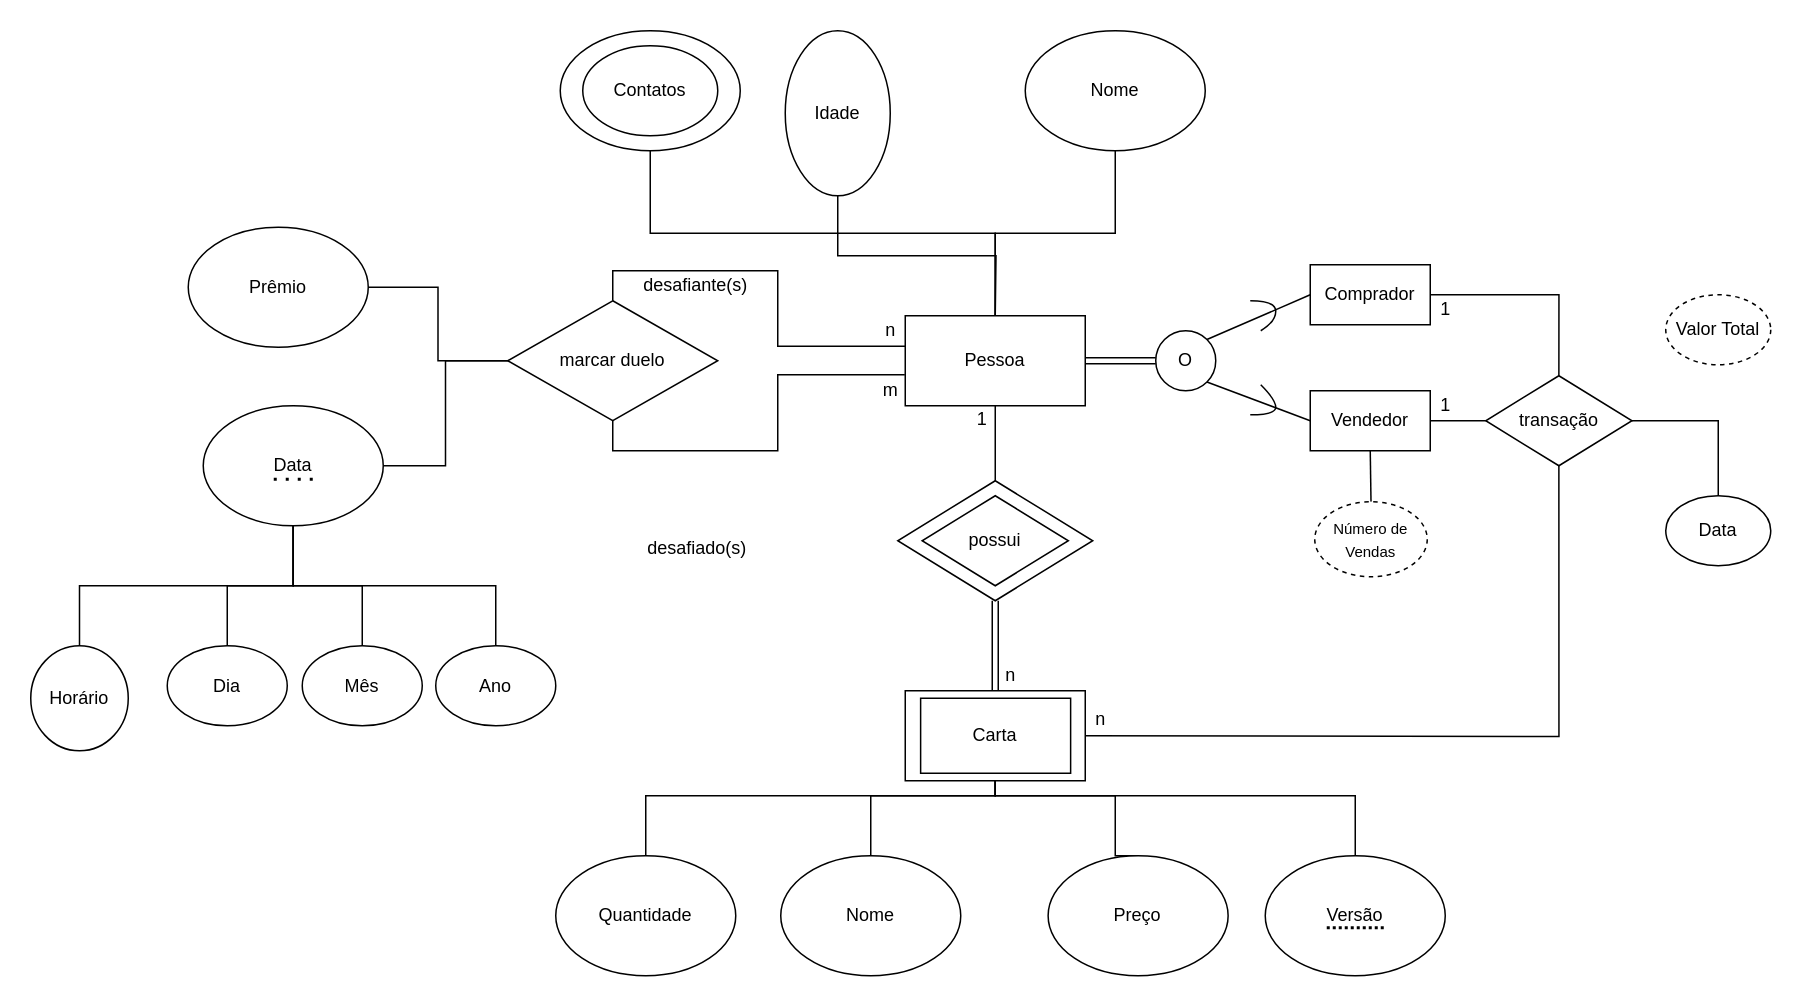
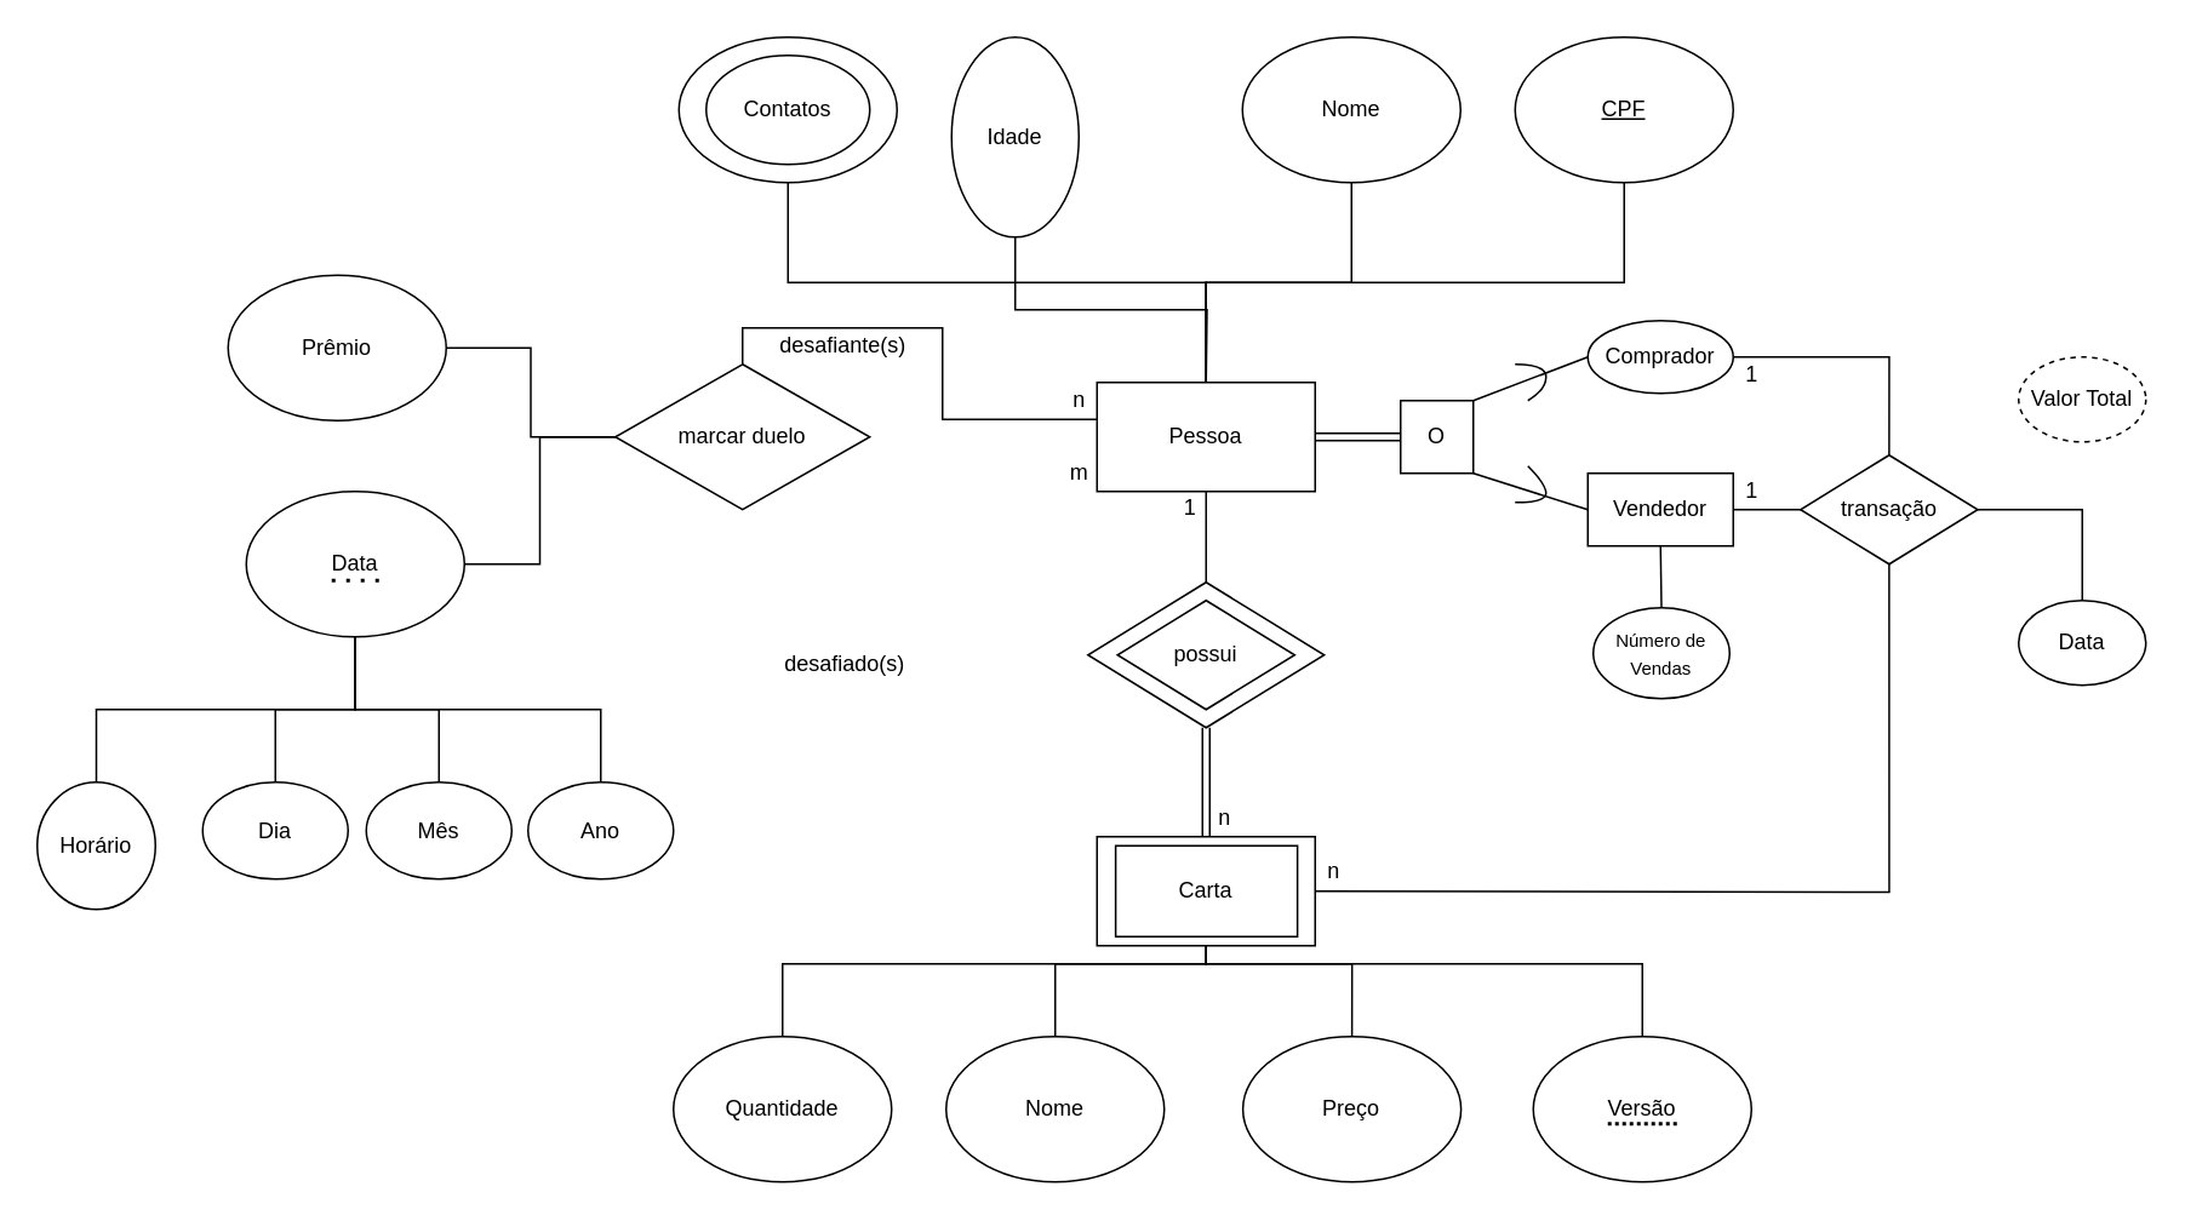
  <mxCell id="0" />
  <mxCell id="1" parent="0" />
+ <mxCell id="2" style="edgeStyle=orthogonalEdgeStyle;rounded=0;orthogonalLoop=1;jettySize=auto;html=1;exitX=0.5;exitY=0;exitDx=0;exitDy=0;entryX=0.5;entryY=1;entryDx=0;entryDy=0;endArrow=none;endFill=0;" edge="1" parent="1" source="4" target="7"><mxGeometry relative="1" as="geometry" /></mxCell>
  <mxCell id="3" style="edgeStyle=orthogonalEdgeStyle;rounded=0;orthogonalLoop=1;jettySize=auto;html=1;exitX=1;exitY=0.5;exitDx=0;exitDy=0;endArrow=none;endFill=0;shape=link;entryX=0;entryY=0.5;entryDx=0;entryDy=0;" edge="1" parent="1" source="4" target="53"><mxGeometry relative="1" as="geometry"><mxPoint x="770" y="240" as="targetPoint" /></mxGeometry></mxCell>
  <mxCell id="4" value="Pessoa" style="rounded=0;whiteSpace=wrap;html=1;" vertex="1" parent="1"><mxGeometry x="603" y="210" width="120" height="60" as="geometry" /></mxCell>
  <mxCell id="5" style="edgeStyle=orthogonalEdgeStyle;rounded=0;orthogonalLoop=1;jettySize=auto;html=1;exitX=0.5;exitY=1;exitDx=0;exitDy=0;entryX=0.5;entryY=0;entryDx=0;entryDy=0;endArrow=none;endFill=0;" edge="1" parent="1" source="6" target="4"><mxGeometry relative="1" as="geometry" /></mxCell>
  <mxCell id="6" value="Nome" style="ellipse;whiteSpace=wrap;html=1;" vertex="1" parent="1"><mxGeometry x="683" y="20" width="120" height="80" as="geometry" /></mxCell>
+ <mxCell id="7" value="&lt;u&gt;CPF&lt;/u&gt;" style="ellipse;whiteSpace=wrap;html=1;" vertex="1" parent="1"><mxGeometry x="833" y="20" width="120" height="80" as="geometry" /></mxCell>
  <mxCell id="8" style="edgeStyle=orthogonalEdgeStyle;rounded=0;orthogonalLoop=1;jettySize=auto;html=1;exitX=0.5;exitY=1;exitDx=0;exitDy=0;endArrow=none;endFill=0;" edge="1" parent="1" source="9"><mxGeometry relative="1" as="geometry"><mxPoint x="663" y="210" as="targetPoint" /></mxGeometry></mxCell>
  <mxCell id="9" value="Idade" style="ellipse;whiteSpace=wrap;html=1;" vertex="1" parent="1"><mxGeometry x="523" y="20" width="70" height="110" as="geometry" /></mxCell>
  <mxCell id="10" style="edgeStyle=orthogonalEdgeStyle;rounded=0;orthogonalLoop=1;jettySize=auto;html=1;exitX=0.5;exitY=1;exitDx=0;exitDy=0;entryX=0.5;entryY=0;entryDx=0;entryDy=0;endArrow=none;endFill=0;" edge="1" parent="1" source="11" target="4"><mxGeometry relative="1" as="geometry" /></mxCell>
  <mxCell id="11" value="Contatos" style="ellipse;whiteSpace=wrap;html=1;" vertex="1" parent="1"><mxGeometry x="373" y="20" width="120" height="80" as="geometry" /></mxCell>
  <mxCell id="12" value="Contatos" style="ellipse;whiteSpace=wrap;html=1;" vertex="1" parent="1"><mxGeometry x="388" y="30" width="90" height="60" as="geometry" /></mxCell>
  <mxCell id="13" style="edgeStyle=orthogonalEdgeStyle;rounded=0;orthogonalLoop=1;jettySize=auto;html=1;exitX=0.5;exitY=0;exitDx=0;exitDy=0;endArrow=none;endFill=0;entryX=0.5;entryY=1;entryDx=0;entryDy=0;" edge="1" parent="1" source="15" target="4"><mxGeometry relative="1" as="geometry"><mxPoint x="623" y="290" as="targetPoint" /></mxGeometry></mxCell>
  <mxCell id="14" style="edgeStyle=orthogonalEdgeStyle;rounded=0;orthogonalLoop=1;jettySize=auto;html=1;exitX=0.5;exitY=1;exitDx=0;exitDy=0;entryX=0.5;entryY=0;entryDx=0;entryDy=0;endArrow=none;endFill=0;shape=link;" edge="1" parent="1" source="15" target="16"><mxGeometry relative="1" as="geometry" /></mxCell>
  <mxCell id="15" value="possui" style="rhombus;whiteSpace=wrap;html=1;" vertex="1" parent="1"><mxGeometry x="598" y="320" width="130" height="80" as="geometry" /></mxCell>
  <mxCell id="16" value="Carta" style="rounded=0;whiteSpace=wrap;html=1;" vertex="1" parent="1"><mxGeometry x="603" y="460" width="120" height="60" as="geometry" /></mxCell>
  <mxCell id="17" value="1" style="text;html=1;align=center;verticalAlign=middle;resizable=0;points=[];autosize=1;" vertex="1" parent="1"><mxGeometry x="644" y="269" width="20" height="20" as="geometry" /></mxCell>
  <mxCell id="18" value="n" style="text;html=1;align=center;verticalAlign=middle;resizable=0;points=[];autosize=1;" vertex="1" parent="1"><mxGeometry x="663" y="440" width="20" height="20" as="geometry" /></mxCell>
  <mxCell id="19" value="possui" style="rhombus;whiteSpace=wrap;html=1;" vertex="1" parent="1"><mxGeometry x="614.25" y="330" width="97.5" height="60" as="geometry" /></mxCell>
  <mxCell id="20" style="edgeStyle=orthogonalEdgeStyle;rounded=0;orthogonalLoop=1;jettySize=auto;html=1;endArrow=none;endFill=0;entryX=0.5;entryY=0;entryDx=0;entryDy=0;" edge="1" parent="1" target="24"><mxGeometry relative="1" as="geometry"><mxPoint x="433" y="600" as="targetPoint" /><mxPoint x="663" y="520" as="sourcePoint" /><Array as="points"><mxPoint x="663" y="530" /><mxPoint y="530" x="580" /></Array></mxGeometry></mxCell>
  <mxCell id="21" style="edgeStyle=orthogonalEdgeStyle;rounded=0;orthogonalLoop=1;jettySize=auto;html=1;entryX=0.5;entryY=0;entryDx=0;entryDy=0;endArrow=none;endFill=0;" edge="1" parent="1" target="30"><mxGeometry relative="1" as="geometry"><mxPoint x="663" y="520" as="sourcePoint" /><Array as="points"><mxPoint x="663" y="530" /><mxPoint x="430" y="530" /></Array></mxGeometry></mxCell>
  <mxCell id="22" style="edgeStyle=orthogonalEdgeStyle;rounded=0;orthogonalLoop=1;jettySize=auto;html=1;endArrow=none;endFill=0;entryX=0.5;entryY=1;entryDx=0;entryDy=0;" edge="1" parent="1" target="63"><mxGeometry relative="1" as="geometry"><mxPoint x="1053" y="280" as="targetPoint" /><mxPoint x="723" y="490" as="sourcePoint" /></mxGeometry></mxCell>
  <mxCell id="23" value="Carta" style="rounded=0;whiteSpace=wrap;html=1;" vertex="1" parent="1"><mxGeometry x="613.25" y="465" width="100" height="50" as="geometry" /></mxCell>
  <mxCell id="24" value="Nome" style="ellipse;whiteSpace=wrap;html=1;" vertex="1" parent="1"><mxGeometry x="520" y="570" width="120" height="80" as="geometry" /></mxCell>
  <mxCell id="25" style="edgeStyle=orthogonalEdgeStyle;rounded=0;orthogonalLoop=1;jettySize=auto;html=1;exitX=0.5;exitY=0;exitDx=0;exitDy=0;endArrow=none;endFill=0;" edge="1" parent="1" source="26"><mxGeometry relative="1" as="geometry"><mxPoint x="663" y="520" as="targetPoint" /><Array as="points"><mxPoint x="743" y="530" /><mxPoint x="663" y="530" /></Array></mxGeometry></mxCell>
- <mxCell id="26" value="Preço" style="ellipse;whiteSpace=wrap;html=1;" vertex="1" parent="1"><mxGeometry x="698.25" y="570" width="120" height="80" as="geometry" /></mxCell>
+ <mxCell id="26" value="Preço" style="ellipse;whiteSpace=wrap;html=1;" vertex="1" parent="1"><mxGeometry x="683.25" y="570" width="120" height="80" as="geometry" /></mxCell>
  <mxCell id="27" style="edgeStyle=orthogonalEdgeStyle;rounded=0;orthogonalLoop=1;jettySize=auto;html=1;exitX=0.5;exitY=0;exitDx=0;exitDy=0;entryX=0.5;entryY=1;entryDx=0;entryDy=0;endArrow=none;endFill=0;" edge="1" parent="1" source="28" target="16"><mxGeometry relative="1" as="geometry"><Array as="points"><mxPoint x="903" y="530" /><mxPoint x="663" y="530" /></Array></mxGeometry></mxCell>
  <mxCell id="28" value="Versão" style="ellipse;whiteSpace=wrap;html=1;" vertex="1" parent="1"><mxGeometry x="843" y="570" width="120" height="80" as="geometry" /></mxCell>
  <mxCell id="29" value="" style="endArrow=none;dashed=1;html=1;strokeWidth=2;dashPattern=1 1;" edge="1" parent="1"><mxGeometry width="50" height="50" relative="1" as="geometry"><mxPoint x="884" y="618" as="sourcePoint" /><mxPoint x="924" y="618" as="targetPoint" /></mxGeometry></mxCell>
  <mxCell id="30" value="Quantidade" style="ellipse;whiteSpace=wrap;html=1;" vertex="1" parent="1"><mxGeometry x="370" y="570" width="120" height="80" as="geometry" /></mxCell>
  <mxCell id="31" style="edgeStyle=orthogonalEdgeStyle;rounded=0;orthogonalLoop=1;jettySize=auto;html=1;exitX=0.5;exitY=0;exitDx=0;exitDy=0;entryX=0.992;entryY=1.017;entryDx=0;entryDy=0;endArrow=none;endFill=0;entryPerimeter=0;" edge="1" parent="1" source="34" target="35"><mxGeometry relative="1" as="geometry"><Array as="points"><mxPoint x="408" y="180" /><mxPoint x="518" y="180" /><mxPoint x="518" y="230" /><mxPoint x="603" y="230" /></Array></mxGeometry></mxCell>
- <mxCell id="32" style="edgeStyle=orthogonalEdgeStyle;rounded=0;orthogonalLoop=1;jettySize=auto;html=1;exitX=0.5;exitY=1;exitDx=0;exitDy=0;entryX=0.823;entryY=-0.037;entryDx=0;entryDy=0;endArrow=none;endFill=0;entryPerimeter=0;" edge="1" parent="1" source="34" target="36"><mxGeometry relative="1" as="geometry"><Array as="points"><mxPoint x="408" y="300" /><mxPoint x="518" y="300" /><mxPoint x="518" y="250" /><mxPoint x="603" y="250" /></Array></mxGeometry></mxCell>
  <mxCell id="33" style="edgeStyle=orthogonalEdgeStyle;rounded=0;orthogonalLoop=1;jettySize=auto;html=1;exitX=0;exitY=0.5;exitDx=0;exitDy=0;endArrow=none;endFill=0;entryX=1;entryY=0.5;entryDx=0;entryDy=0;" edge="1" parent="1" source="34" target="40"><mxGeometry relative="1" as="geometry"><mxPoint x="190" y="250" as="targetPoint" /></mxGeometry></mxCell>
  <mxCell id="34" value="marcar duelo" style="rhombus;whiteSpace=wrap;html=1;" vertex="1" parent="1"><mxGeometry x="338" y="200" width="140" height="80" as="geometry" /></mxCell>
  <mxCell id="35" value="n" style="text;html=1;align=center;verticalAlign=middle;resizable=0;points=[];autosize=1;" vertex="1" parent="1"><mxGeometry x="583" y="210" width="20" height="20" as="geometry" /></mxCell>
  <mxCell id="36" value="m" style="text;html=1;align=center;verticalAlign=middle;resizable=0;points=[];autosize=1;" vertex="1" parent="1"><mxGeometry x="578" y="250" width="30" height="20" as="geometry" /></mxCell>
  <mxCell id="37" value="desafiante(s)" style="text;html=1;align=center;verticalAlign=middle;resizable=0;points=[];autosize=1;" vertex="1" parent="1"><mxGeometry x="423" y="180" width="80" height="20" as="geometry" /></mxCell>
  <mxCell id="38" value="desafiado(s)" style="text;html=1;align=center;verticalAlign=middle;resizable=0;points=[];autosize=1;" vertex="1" parent="1"><mxGeometry x="424" y="355" width="80" height="20" as="geometry" /></mxCell>
  <mxCell id="39" style="edgeStyle=orthogonalEdgeStyle;rounded=0;orthogonalLoop=1;jettySize=auto;html=1;exitX=0.5;exitY=1;exitDx=0;exitDy=0;entryX=0.5;entryY=0;entryDx=0;entryDy=0;endArrow=none;endFill=0;" edge="1" parent="1" source="40" target="43"><mxGeometry relative="1" as="geometry" /></mxCell>
  <mxCell id="40" value="Data" style="ellipse;whiteSpace=wrap;html=1;" vertex="1" parent="1"><mxGeometry x="135" y="270" width="120" height="80" as="geometry" /></mxCell>
  <mxCell id="41" value="" style="edgeStyle=orthogonalEdgeStyle;rounded=0;orthogonalLoop=1;jettySize=auto;html=1;endArrow=none;endFill=0;" edge="1" parent="1" source="42" target="40"><mxGeometry relative="1" as="geometry" /></mxCell>
  <mxCell id="42" value="Dia" style="ellipse;whiteSpace=wrap;html=1;" vertex="1" parent="1"><mxGeometry x="111" y="430" width="80" height="53.33" as="geometry" /></mxCell>
  <mxCell id="43" value="Mês" style="ellipse;whiteSpace=wrap;html=1;" vertex="1" parent="1"><mxGeometry x="201" y="430" width="80" height="53.33" as="geometry" /></mxCell>
  <mxCell id="44" style="edgeStyle=orthogonalEdgeStyle;rounded=0;orthogonalLoop=1;jettySize=auto;html=1;exitX=0.5;exitY=0;exitDx=0;exitDy=0;endArrow=none;endFill=0;entryX=0.5;entryY=1;entryDx=0;entryDy=0;" edge="1" parent="1" source="45" target="40"><mxGeometry relative="1" as="geometry"><mxPoint x="213" y="346" as="targetPoint" /></mxGeometry></mxCell>
  <mxCell id="45" value="Horário" style="ellipse;whiteSpace=wrap;html=1;" vertex="1" parent="1"><mxGeometry x="20" y="430" width="65" height="70" as="geometry" /></mxCell>
  <mxCell id="46" style="edgeStyle=orthogonalEdgeStyle;rounded=0;orthogonalLoop=1;jettySize=auto;html=1;exitX=0.5;exitY=0;exitDx=0;exitDy=0;entryX=0.5;entryY=1;entryDx=0;entryDy=0;endArrow=none;endFill=0;" edge="1" parent="1" source="47" target="40"><mxGeometry relative="1" as="geometry" /></mxCell>
  <mxCell id="47" value="Ano" style="ellipse;whiteSpace=wrap;html=1;" vertex="1" parent="1"><mxGeometry x="290" y="430" width="80" height="53.33" as="geometry" /></mxCell>
  <mxCell id="48" value="" style="endArrow=none;dashed=1;html=1;dashPattern=1 3;strokeWidth=2;" edge="1" parent="1"><mxGeometry width="50" height="50" relative="1" as="geometry"><mxPoint x="182" y="319" as="sourcePoint" /><mxPoint x="212" y="319" as="targetPoint" /></mxGeometry></mxCell>
  <mxCell id="49" style="edgeStyle=orthogonalEdgeStyle;rounded=0;orthogonalLoop=1;jettySize=auto;html=1;exitX=1;exitY=0.5;exitDx=0;exitDy=0;entryX=0;entryY=0.5;entryDx=0;entryDy=0;endArrow=none;endFill=0;" edge="1" parent="1" source="50" target="34"><mxGeometry relative="1" as="geometry" /></mxCell>
  <mxCell id="50" value="Prêmio" style="ellipse;whiteSpace=wrap;html=1;" vertex="1" parent="1"><mxGeometry x="125" y="151" width="120" height="80" as="geometry" /></mxCell>
  <mxCell id="51" style="rounded=0;orthogonalLoop=1;jettySize=auto;html=1;exitX=1;exitY=1;exitDx=0;exitDy=0;endArrow=none;endFill=0;entryX=0;entryY=0.5;entryDx=0;entryDy=0;" edge="1" parent="1" source="53" target="58"><mxGeometry relative="1" as="geometry"><mxPoint x="890" y="300" as="targetPoint" /></mxGeometry></mxCell>
  <mxCell id="52" style="edgeStyle=none;rounded=0;orthogonalLoop=1;jettySize=auto;html=1;exitX=1;exitY=0;exitDx=0;exitDy=0;endArrow=none;endFill=0;entryX=0;entryY=0.5;entryDx=0;entryDy=0;" edge="1" parent="1" source="53" target="55"><mxGeometry relative="1" as="geometry"><mxPoint x="890" y="190" as="targetPoint" /></mxGeometry></mxCell>
- <mxCell id="53" value="O" style="ellipse;whiteSpace=wrap;html=1;aspect=fixed;" vertex="1" parent="1"><mxGeometry x="770" y="220" width="40" height="40" as="geometry" /></mxCell>
+ <mxCell id="53" value="O" style="whiteSpace=wrap;html=1;aspect=fixed;rounded=0;" vertex="1" parent="1"><mxGeometry x="770" y="220" width="40" height="40" as="geometry" /></mxCell>
  <mxCell id="54" style="edgeStyle=orthogonalEdgeStyle;rounded=0;orthogonalLoop=1;jettySize=auto;html=1;exitX=1;exitY=0.5;exitDx=0;exitDy=0;entryX=0.5;entryY=0;entryDx=0;entryDy=0;endArrow=none;endFill=0;" edge="1" parent="1" source="55" target="63"><mxGeometry relative="1" as="geometry" /></mxCell>
- <mxCell id="55" value="Comprador" style="rounded=0;whiteSpace=wrap;html=1;" vertex="1" parent="1"><mxGeometry x="873" y="176" width="80" height="40" as="geometry" /></mxCell>
+ <mxCell id="55" value="Comprador" style="ellipse;whiteSpace=wrap;html=1;" vertex="1" parent="1"><mxGeometry x="873" y="176" width="80" height="40" as="geometry" /></mxCell>
  <mxCell id="56" style="edgeStyle=none;rounded=0;orthogonalLoop=1;jettySize=auto;html=1;exitX=0.5;exitY=1;exitDx=0;exitDy=0;endArrow=none;endFill=0;" edge="1" parent="1" source="58" target="61"><mxGeometry relative="1" as="geometry"><mxPoint x="912.706" y="360" as="targetPoint" /></mxGeometry></mxCell>
  <mxCell id="57" style="edgeStyle=orthogonalEdgeStyle;rounded=0;orthogonalLoop=1;jettySize=auto;html=1;exitX=1;exitY=0.5;exitDx=0;exitDy=0;endArrow=none;endFill=0;entryX=0;entryY=0.5;entryDx=0;entryDy=0;" edge="1" parent="1" source="58" target="63"><mxGeometry relative="1" as="geometry"><mxPoint x="1050" y="280" as="targetPoint" /></mxGeometry></mxCell>
  <mxCell id="58" value="Vendedor" style="rounded=0;whiteSpace=wrap;html=1;" vertex="1" parent="1"><mxGeometry x="873" y="260" width="80" height="40" as="geometry" /></mxCell>
  <mxCell id="59" value="" style="curved=1;endArrow=none;html=1;endFill=0;" edge="1" parent="1"><mxGeometry width="50" height="50" relative="1" as="geometry"><mxPoint x="833" y="276" as="sourcePoint" /><mxPoint x="840" y="256" as="targetPoint" /><Array as="points"><mxPoint x="850" y="276" /><mxPoint x="850" y="266" /></Array></mxGeometry></mxCell>
  <mxCell id="60" value="" style="curved=1;endArrow=none;html=1;endFill=0;" edge="1" parent="1"><mxGeometry width="50" height="50" relative="1" as="geometry"><mxPoint x="833" y="200" as="sourcePoint" /><mxPoint x="840" y="220" as="targetPoint" /><Array as="points"><mxPoint x="850" y="200" /><mxPoint x="850" y="214" /></Array></mxGeometry></mxCell>
- <mxCell id="61" value="&lt;font style=&quot;font-size: 10px&quot;&gt;Número de Vendas&lt;/font&gt;" style="ellipse;whiteSpace=wrap;html=1;dashed=1;" vertex="1" parent="1"><mxGeometry x="876" y="334" width="75" height="50" as="geometry" /></mxCell>
+ <mxCell id="61" value="&lt;font style=&quot;font-size: 10px&quot;&gt;Número de Vendas&lt;/font&gt;" style="ellipse;whiteSpace=wrap;html=1;dashed=0;" vertex="1" parent="1"><mxGeometry x="876" y="334" width="75" height="50" as="geometry" /></mxCell>
  <mxCell id="62" style="edgeStyle=orthogonalEdgeStyle;rounded=0;orthogonalLoop=1;jettySize=auto;html=1;exitX=1;exitY=0.5;exitDx=0;exitDy=0;endArrow=none;endFill=0;entryX=0.5;entryY=0;entryDx=0;entryDy=0;" edge="1" parent="1" source="63" target="68"><mxGeometry relative="1" as="geometry"><mxPoint x="1140" y="330" as="targetPoint" /></mxGeometry></mxCell>
  <mxCell id="63" value="transação" style="rhombus;whiteSpace=wrap;html=1;" vertex="1" parent="1"><mxGeometry x="990" y="250" width="97.5" height="60" as="geometry" /></mxCell>
  <mxCell id="64" value="n" style="text;html=1;align=center;verticalAlign=middle;resizable=0;points=[];autosize=1;" vertex="1" parent="1"><mxGeometry x="723" y="469" width="20" height="20" as="geometry" /></mxCell>
  <mxCell id="65" value="1" style="text;html=1;align=center;verticalAlign=middle;resizable=0;points=[];autosize=1;" vertex="1" parent="1"><mxGeometry x="953" y="260" width="20" height="20" as="geometry" /></mxCell>
  <mxCell id="66" value="1" style="text;html=1;align=center;verticalAlign=middle;resizable=0;points=[];autosize=1;" vertex="1" parent="1"><mxGeometry x="953" y="196" width="20" height="20" as="geometry" /></mxCell>
  <mxCell id="67" value="Valor Total" style="ellipse;whiteSpace=wrap;html=1;dashed=1;" vertex="1" parent="1"><mxGeometry x="1110" y="196" width="70" height="46.67" as="geometry" /></mxCell>
  <mxCell id="68" value="Data" style="ellipse;whiteSpace=wrap;html=1;" vertex="1" parent="1"><mxGeometry x="1110" y="330" width="70" height="46.67" as="geometry" /></mxCell>
